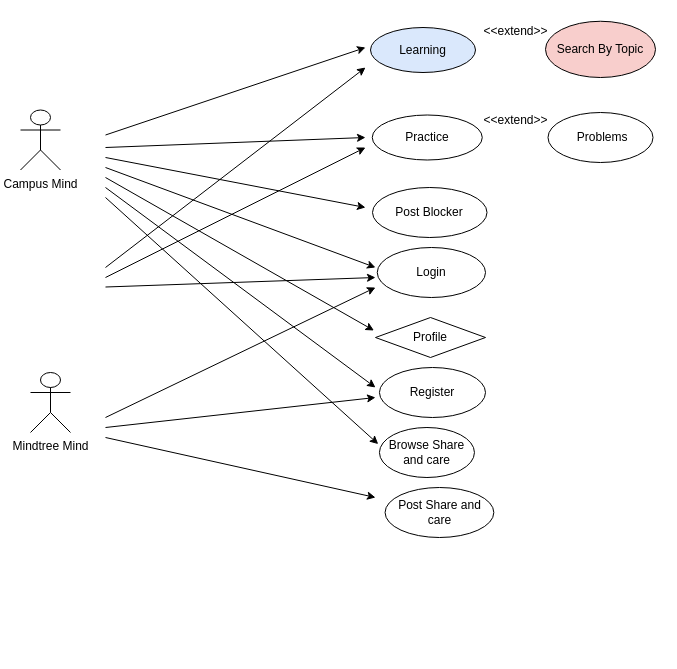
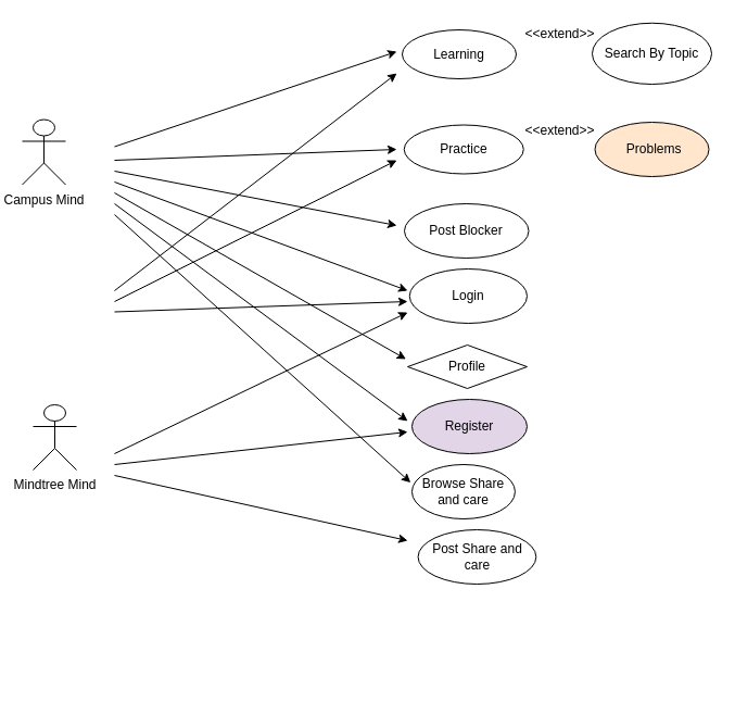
  <mxCell id="0" />
  <mxCell id="1" parent="0" />
- <mxCell id="2" value="Register" style="ellipse;whiteSpace=wrap;html=1;" parent="1" vertex="1"><mxGeometry x="378.95" y="367" width="106.05" height="50" as="geometry" /></mxCell>
+ <mxCell id="2" value="Register" style="ellipse;whiteSpace=wrap;html=1;fillColor=#e1d5e7;" parent="1" vertex="1"><mxGeometry x="378.95" y="367" width="106.05" height="50" as="geometry" /></mxCell>
  <mxCell id="3" value="Login" style="ellipse;whiteSpace=wrap;html=1;" parent="1" vertex="1"><mxGeometry x="376.76" y="247" width="108.24" height="50" as="geometry" /></mxCell>
- <mxCell id="4" value="Learning" style="ellipse;whiteSpace=wrap;html=1;fillColor=#dae8fc;" parent="1" vertex="1"><mxGeometry x="370" y="27.01" width="105" height="45" as="geometry" /></mxCell>
- <mxCell id="5" value="Search By Topic" style="ellipse;whiteSpace=wrap;html=1;fillColor=#f8cecc;" parent="1" vertex="1"><mxGeometry x="545" y="20.76" width="110" height="56.25" as="geometry" /></mxCell>
+ <mxCell id="4" value="Learning" style="ellipse;whiteSpace=wrap;html=1;" parent="1" vertex="1"><mxGeometry x="370" y="27.01" width="105" height="45" as="geometry" /></mxCell>
+ <mxCell id="5" value="Search By Topic" style="ellipse;whiteSpace=wrap;html=1;" parent="1" vertex="1"><mxGeometry x="545" y="20.76" width="110" height="56.25" as="geometry" /></mxCell>
  <mxCell id="6" value="Practice" style="ellipse;whiteSpace=wrap;html=1;" parent="1" vertex="1"><mxGeometry x="371.76" y="114.5" width="110" height="45" as="geometry" /></mxCell>
- <mxCell id="7" value="&amp;nbsp;Problems" style="ellipse;whiteSpace=wrap;html=1;" parent="1" vertex="1"><mxGeometry x="547.5" y="112" width="105" height="50" as="geometry" /></mxCell>
+ <mxCell id="7" value="&amp;nbsp;Problems" style="ellipse;whiteSpace=wrap;html=1;fillColor=#ffe6cc;" parent="1" vertex="1"><mxGeometry x="547.5" y="112" width="105" height="50" as="geometry" /></mxCell>
  <mxCell id="8" value="Post Blocker" style="ellipse;whiteSpace=wrap;html=1;" parent="1" vertex="1"><mxGeometry x="372.02" y="187" width="114.49" height="50" as="geometry" /></mxCell>
  <mxCell id="9" value="&amp;nbsp;Profile&amp;nbsp;" style="rhombus;whiteSpace=wrap;html=1;" parent="1" vertex="1"><mxGeometry x="375" y="317" width="110" height="40" as="geometry" /></mxCell>
  <mxCell id="10" value="Browse Share and care" style="ellipse;whiteSpace=wrap;html=1;" parent="1" vertex="1"><mxGeometry x="378.95" y="427" width="95" height="50" as="geometry" /></mxCell>
  <mxCell id="11" value="&amp;lt;&amp;lt;extend&amp;gt;&amp;gt;" style="text;html=1;align=center;verticalAlign=middle;resizable=0;points=[];autosize=1;strokeColor=none;" parent="1" vertex="1"><mxGeometry x="475" y="109.5" width="80" height="20" as="geometry" /></mxCell>
  <mxCell id="12" value="&lt;span style=&quot;color: rgba(0 , 0 , 0 , 0) ; font-family: monospace ; font-size: 0px&quot;&gt;%3CmxGraphModel%3E%3Croot%3E%3CmxCell%20id%3D%220%22%2F%3E%3CmxCell%20id%3D%221%22%20parent%3D%220%22%2F%3E%3CmxCell%20id%3D%222%22%20value%3D%22%26amp%3Blt%3B%26amp%3Blt%3Binclude%26amp%3Bgt%3B%26amp%3Bgt%3B%22%20style%3D%22text%3Bhtml%3D1%3Balign%3Dcenter%3BverticalAlign%3Dmiddle%3Bresizable%3D0%3Bpoints%3D%5B%5D%3Bautosize%3D1%3BstrokeColor%3Dnone%3B%22%20vertex%3D%221%22%20parent%3D%221%22%3E%3CmxGeometry%20x%3D%22380%22%20y%3D%2270%22%20width%3D%2280%22%20height%3D%2220%22%20as%3D%22geometry%22%2F%3E%3C%2FmxCell%3E%3C%2Froot%3E%3C%2FmxGraphModel%3E&lt;/span&gt;" style="text;html=1;align=center;verticalAlign=middle;resizable=0;points=[];autosize=1;strokeColor=none;" parent="1" vertex="1"><mxGeometry x="135" y="627" width="20" height="20" as="geometry" /></mxCell>
  <mxCell id="13" value="Mindtree Mind" style="shape=umlActor;verticalLabelPosition=bottom;verticalAlign=top;html=1;outlineConnect=0;" parent="1" vertex="1"><mxGeometry x="30" y="372" width="40" height="60" as="geometry" /></mxCell>
  <mxCell id="14" value="Campus Mind" style="shape=umlActor;verticalLabelPosition=bottom;verticalAlign=top;html=1;outlineConnect=0;" parent="1" vertex="1"><mxGeometry x="20" y="109.5" width="40" height="60" as="geometry" /></mxCell>
  <mxCell id="15" value="&amp;lt;&amp;lt;extend&amp;gt;&amp;gt;" style="text;html=1;align=center;verticalAlign=middle;resizable=0;points=[];autosize=1;strokeColor=none;" parent="1" vertex="1"><mxGeometry x="475" y="20.76" width="80" height="20" as="geometry" /></mxCell>
  <mxCell id="16" value="" style="endArrow=classic;html=1;" parent="1" edge="1"><mxGeometry width="50" height="50" relative="1" as="geometry"><mxPoint x="105" y="286.5" as="sourcePoint" /><mxPoint x="375" y="277" as="targetPoint" /><Array as="points" /></mxGeometry></mxCell>
  <mxCell id="17" value="Post Share and care" style="ellipse;whiteSpace=wrap;html=1;" parent="1" vertex="1"><mxGeometry x="384.58" y="487" width="108.75" height="50" as="geometry" /></mxCell>
  <mxCell id="18" value="" style="endArrow=classic;html=1;" edge="1" parent="1"><mxGeometry width="50" height="50" relative="1" as="geometry"><mxPoint x="105" y="134.5" as="sourcePoint" /><mxPoint x="365" y="47" as="targetPoint" /></mxGeometry></mxCell>
  <mxCell id="19" value="" style="endArrow=classic;html=1;" edge="1" parent="1"><mxGeometry width="50" height="50" relative="1" as="geometry"><mxPoint x="105" y="147" as="sourcePoint" /><mxPoint x="365" y="137" as="targetPoint" /></mxGeometry></mxCell>
  <mxCell id="20" value="" style="endArrow=classic;html=1;" edge="1" parent="1"><mxGeometry width="50" height="50" relative="1" as="geometry"><mxPoint x="105" y="157" as="sourcePoint" /><mxPoint x="365" y="207" as="targetPoint" /></mxGeometry></mxCell>
  <mxCell id="21" value="" style="endArrow=classic;html=1;" edge="1" parent="1"><mxGeometry width="50" height="50" relative="1" as="geometry"><mxPoint x="105" y="167" as="sourcePoint" /><mxPoint x="375" y="267" as="targetPoint" /></mxGeometry></mxCell>
  <mxCell id="22" value="" style="endArrow=classic;html=1;entryX=-0.014;entryY=0.325;entryDx=0;entryDy=0;entryPerimeter=0;" edge="1" parent="1" target="9"><mxGeometry width="50" height="50" relative="1" as="geometry"><mxPoint x="105" y="177" as="sourcePoint" /><mxPoint x="385" y="277" as="targetPoint" /></mxGeometry></mxCell>
  <mxCell id="23" value="" style="endArrow=classic;html=1;entryX=-0.013;entryY=0.332;entryDx=0;entryDy=0;entryPerimeter=0;" edge="1" parent="1" target="10"><mxGeometry width="50" height="50" relative="1" as="geometry"><mxPoint x="105" y="197" as="sourcePoint" /><mxPoint x="383.367" y="340" as="targetPoint" /></mxGeometry></mxCell>
  <mxCell id="24" value="" style="endArrow=classic;html=1;" edge="1" parent="1"><mxGeometry width="50" height="50" relative="1" as="geometry"><mxPoint x="105" y="267" as="sourcePoint" /><mxPoint x="365" y="67" as="targetPoint" /><Array as="points" /></mxGeometry></mxCell>
  <mxCell id="25" value="" style="endArrow=classic;html=1;" edge="1" parent="1"><mxGeometry width="50" height="50" relative="1" as="geometry"><mxPoint x="105" y="277" as="sourcePoint" /><mxPoint x="365" y="147" as="targetPoint" /><Array as="points" /></mxGeometry></mxCell>
  <mxCell id="26" value="" style="endArrow=classic;html=1;" edge="1" parent="1"><mxGeometry width="50" height="50" relative="1" as="geometry"><mxPoint x="105" y="417" as="sourcePoint" /><mxPoint x="375" y="287" as="targetPoint" /><Array as="points" /></mxGeometry></mxCell>
  <mxCell id="27" value="" style="endArrow=classic;html=1;" edge="1" parent="1"><mxGeometry width="50" height="50" relative="1" as="geometry"><mxPoint x="105" y="437" as="sourcePoint" /><mxPoint x="375" y="497" as="targetPoint" /><Array as="points" /></mxGeometry></mxCell>
  <mxCell id="28" value="" style="endArrow=classic;html=1;" edge="1" parent="1"><mxGeometry width="50" height="50" relative="1" as="geometry"><mxPoint x="105" y="187" as="sourcePoint" /><mxPoint x="375" y="387" as="targetPoint" /></mxGeometry></mxCell>
  <mxCell id="29" value="" style="endArrow=classic;html=1;" edge="1" parent="1"><mxGeometry width="50" height="50" relative="1" as="geometry"><mxPoint x="105" y="427" as="sourcePoint" /><mxPoint x="375" y="397" as="targetPoint" /><Array as="points" /></mxGeometry></mxCell>
